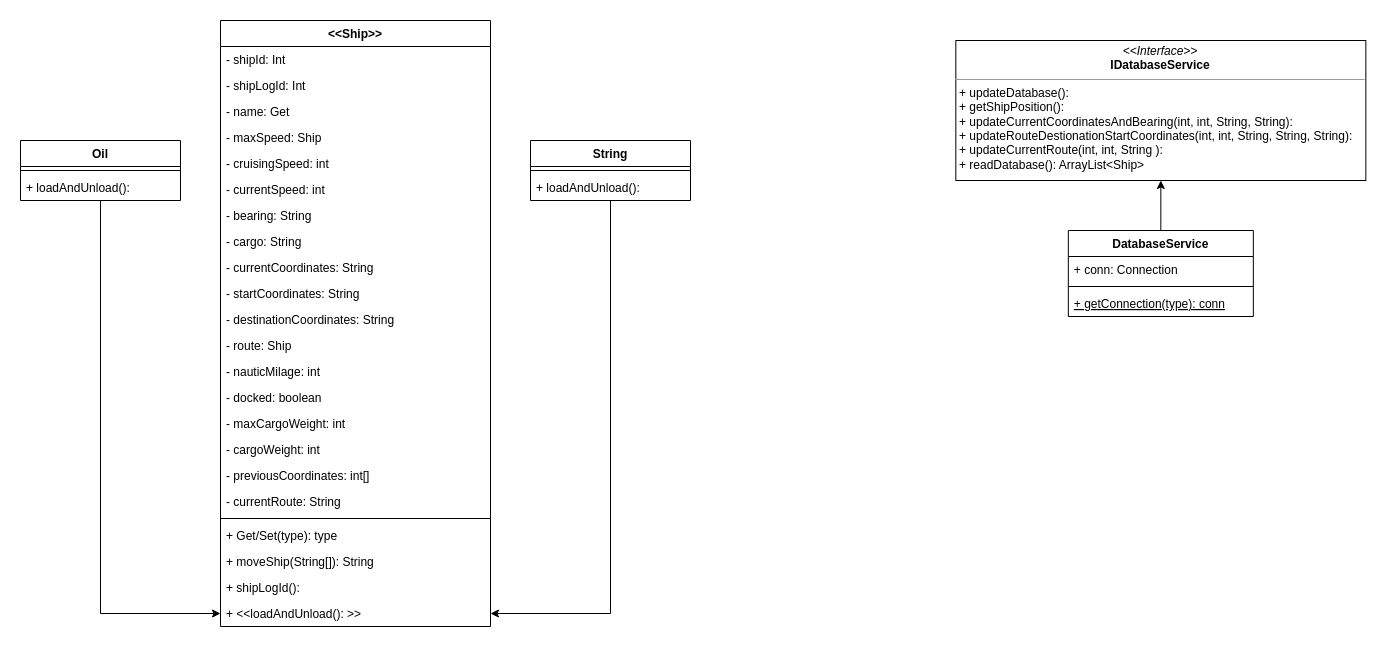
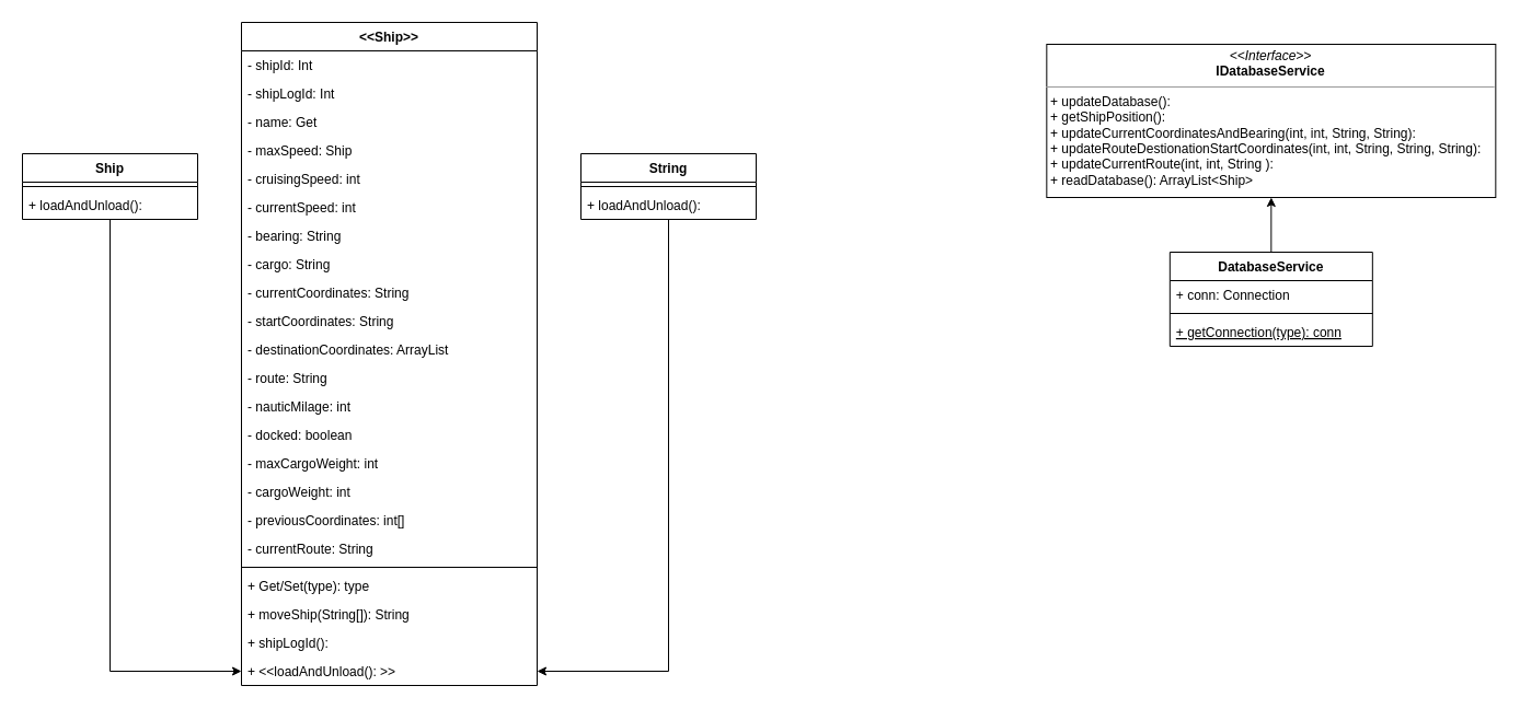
  <mxCell id="0" />
  <mxCell id="1" parent="0" />
  <mxCell id="2" value="&lt;&lt;Ship&gt;&gt;" style="swimlane;fontStyle=1;align=center;verticalAlign=top;childLayout=stackLayout;horizontal=1;startSize=26;horizontalStack=0;resizeParent=1;resizeParentMax=0;resizeLast=0;collapsible=1;marginBottom=0;" vertex="1" parent="1"><mxGeometry x="220" y="20" width="270" height="606" as="geometry" /></mxCell>
  <mxCell id="3" value="- shipId: Int" style="text;strokeColor=none;fillColor=none;align=left;verticalAlign=top;spacingLeft=4;spacingRight=4;overflow=hidden;rotatable=0;points=[[0,0.5],[1,0.5]];portConstraint=eastwest;" vertex="1" parent="2"><mxGeometry y="26" width="270" height="26" as="geometry" /></mxCell>
  <mxCell id="4" value="- shipLogId: Int" style="text;strokeColor=none;fillColor=none;align=left;verticalAlign=top;spacingLeft=4;spacingRight=4;overflow=hidden;rotatable=0;points=[[0,0.5],[1,0.5]];portConstraint=eastwest;" vertex="1" parent="2"><mxGeometry y="52" width="270" height="26" as="geometry" /></mxCell>
  <mxCell id="5" value="- name: Get" style="text;strokeColor=none;fillColor=none;align=left;verticalAlign=top;spacingLeft=4;spacingRight=4;overflow=hidden;rotatable=0;points=[[0,0.5],[1,0.5]];portConstraint=eastwest;" vertex="1" parent="2"><mxGeometry y="78" width="270" height="26" as="geometry" /></mxCell>
  <mxCell id="6" value="- maxSpeed: Ship" style="text;strokeColor=none;fillColor=none;align=left;verticalAlign=top;spacingLeft=4;spacingRight=4;overflow=hidden;rotatable=0;points=[[0,0.5],[1,0.5]];portConstraint=eastwest;" vertex="1" parent="2"><mxGeometry y="104" width="270" height="26" as="geometry" /></mxCell>
  <mxCell id="7" value="- cruisingSpeed: int" style="text;strokeColor=none;fillColor=none;align=left;verticalAlign=top;spacingLeft=4;spacingRight=4;overflow=hidden;rotatable=0;points=[[0,0.5],[1,0.5]];portConstraint=eastwest;" vertex="1" parent="2"><mxGeometry y="130" width="270" height="26" as="geometry" /></mxCell>
  <mxCell id="8" value="- currentSpeed: int" style="text;strokeColor=none;fillColor=none;align=left;verticalAlign=top;spacingLeft=4;spacingRight=4;overflow=hidden;rotatable=0;points=[[0,0.5],[1,0.5]];portConstraint=eastwest;" vertex="1" parent="2"><mxGeometry y="156" width="270" height="26" as="geometry" /></mxCell>
  <mxCell id="9" value="- bearing: String" style="text;strokeColor=none;fillColor=none;align=left;verticalAlign=top;spacingLeft=4;spacingRight=4;overflow=hidden;rotatable=0;points=[[0,0.5],[1,0.5]];portConstraint=eastwest;" vertex="1" parent="2"><mxGeometry y="182" width="270" height="26" as="geometry" /></mxCell>
  <mxCell id="10" value="- cargo: String" style="text;strokeColor=none;fillColor=none;align=left;verticalAlign=top;spacingLeft=4;spacingRight=4;overflow=hidden;rotatable=0;points=[[0,0.5],[1,0.5]];portConstraint=eastwest;" vertex="1" parent="2"><mxGeometry y="208" width="270" height="26" as="geometry" /></mxCell>
  <mxCell id="11" value="- currentCoordinates: String" style="text;strokeColor=none;fillColor=none;align=left;verticalAlign=top;spacingLeft=4;spacingRight=4;overflow=hidden;rotatable=0;points=[[0,0.5],[1,0.5]];portConstraint=eastwest;" vertex="1" parent="2"><mxGeometry y="234" width="270" height="26" as="geometry" /></mxCell>
  <mxCell id="12" value="- startCoordinates: String" style="text;strokeColor=none;fillColor=none;align=left;verticalAlign=top;spacingLeft=4;spacingRight=4;overflow=hidden;rotatable=0;points=[[0,0.5],[1,0.5]];portConstraint=eastwest;" vertex="1" parent="2"><mxGeometry y="260" width="270" height="26" as="geometry" /></mxCell>
- <mxCell id="13" value="- destinationCoordinates: String" style="text;strokeColor=none;fillColor=none;align=left;verticalAlign=top;spacingLeft=4;spacingRight=4;overflow=hidden;rotatable=0;points=[[0,0.5],[1,0.5]];portConstraint=eastwest;" vertex="1" parent="2"><mxGeometry y="286" width="270" height="26" as="geometry" /></mxCell>
- <mxCell id="14" value="- route: Ship" style="text;strokeColor=none;fillColor=none;align=left;verticalAlign=top;spacingLeft=4;spacingRight=4;overflow=hidden;rotatable=0;points=[[0,0.5],[1,0.5]];portConstraint=eastwest;" vertex="1" parent="2"><mxGeometry y="312" width="270" height="26" as="geometry" /></mxCell>
+ <mxCell id="13" value="- destinationCoordinates: ArrayList" style="text;strokeColor=none;fillColor=none;align=left;verticalAlign=top;spacingLeft=4;spacingRight=4;overflow=hidden;rotatable=0;points=[[0,0.5],[1,0.5]];portConstraint=eastwest;" vertex="1" parent="2"><mxGeometry y="286" width="270" height="26" as="geometry" /></mxCell>
+ <mxCell id="14" value="- route: String" style="text;strokeColor=none;fillColor=none;align=left;verticalAlign=top;spacingLeft=4;spacingRight=4;overflow=hidden;rotatable=0;points=[[0,0.5],[1,0.5]];portConstraint=eastwest;" vertex="1" parent="2"><mxGeometry y="312" width="270" height="26" as="geometry" /></mxCell>
  <mxCell id="15" value="- nauticMilage: int" style="text;strokeColor=none;fillColor=none;align=left;verticalAlign=top;spacingLeft=4;spacingRight=4;overflow=hidden;rotatable=0;points=[[0,0.5],[1,0.5]];portConstraint=eastwest;" vertex="1" parent="2"><mxGeometry y="338" width="270" height="26" as="geometry" /></mxCell>
  <mxCell id="16" value="- docked: boolean" style="text;strokeColor=none;fillColor=none;align=left;verticalAlign=top;spacingLeft=4;spacingRight=4;overflow=hidden;rotatable=0;points=[[0,0.5],[1,0.5]];portConstraint=eastwest;" vertex="1" parent="2"><mxGeometry y="364" width="270" height="26" as="geometry" /></mxCell>
  <mxCell id="17" value="- maxCargoWeight: int" style="text;strokeColor=none;fillColor=none;align=left;verticalAlign=top;spacingLeft=4;spacingRight=4;overflow=hidden;rotatable=0;points=[[0,0.5],[1,0.5]];portConstraint=eastwest;" vertex="1" parent="2"><mxGeometry y="390" width="270" height="26" as="geometry" /></mxCell>
  <mxCell id="18" value="- cargoWeight: int" style="text;strokeColor=none;fillColor=none;align=left;verticalAlign=top;spacingLeft=4;spacingRight=4;overflow=hidden;rotatable=0;points=[[0,0.5],[1,0.5]];portConstraint=eastwest;" vertex="1" parent="2"><mxGeometry y="416" width="270" height="26" as="geometry" /></mxCell>
  <mxCell id="19" value="- previousCoordinates: int[]" style="text;strokeColor=none;fillColor=none;align=left;verticalAlign=top;spacingLeft=4;spacingRight=4;overflow=hidden;rotatable=0;points=[[0,0.5],[1,0.5]];portConstraint=eastwest;" vertex="1" parent="2"><mxGeometry y="442" width="270" height="26" as="geometry" /></mxCell>
  <mxCell id="20" value="- currentRoute: String" style="text;strokeColor=none;fillColor=none;align=left;verticalAlign=top;spacingLeft=4;spacingRight=4;overflow=hidden;rotatable=0;points=[[0,0.5],[1,0.5]];portConstraint=eastwest;" vertex="1" parent="2"><mxGeometry y="468" width="270" height="26" as="geometry" /></mxCell>
  <mxCell id="21" value="" style="line;strokeWidth=1;fillColor=none;align=left;verticalAlign=middle;spacingTop=-1;spacingLeft=3;spacingRight=3;rotatable=0;labelPosition=right;points=[];portConstraint=eastwest;" vertex="1" parent="2"><mxGeometry y="494" width="270" height="8" as="geometry" /></mxCell>
  <mxCell id="22" value="+ Get/Set(type): type" style="text;strokeColor=none;fillColor=none;align=left;verticalAlign=top;spacingLeft=4;spacingRight=4;overflow=hidden;rotatable=0;points=[[0,0.5],[1,0.5]];portConstraint=eastwest;" vertex="1" parent="2"><mxGeometry y="502" width="270" height="26" as="geometry" /></mxCell>
  <mxCell id="23" value="+ moveShip(String[]): String" style="text;strokeColor=none;fillColor=none;align=left;verticalAlign=top;spacingLeft=4;spacingRight=4;overflow=hidden;rotatable=0;points=[[0,0.5],[1,0.5]];portConstraint=eastwest;" vertex="1" parent="2"><mxGeometry y="528" width="270" height="26" as="geometry" /></mxCell>
  <mxCell id="24" value="+ shipLogId(): " style="text;strokeColor=none;fillColor=none;align=left;verticalAlign=top;spacingLeft=4;spacingRight=4;overflow=hidden;rotatable=0;points=[[0,0.5],[1,0.5]];portConstraint=eastwest;" vertex="1" parent="2"><mxGeometry y="554" width="270" height="26" as="geometry" /></mxCell>
  <mxCell id="25" value="+ &lt;&lt;loadAndUnload(): &gt;&gt;" style="text;strokeColor=none;fillColor=none;align=left;verticalAlign=top;spacingLeft=4;spacingRight=4;overflow=hidden;rotatable=0;points=[[0,0.5],[1,0.5]];portConstraint=eastwest;" vertex="1" parent="2"><mxGeometry y="580" width="270" height="26" as="geometry" /></mxCell>
  <mxCell id="26" style="edgeStyle=orthogonalEdgeStyle;rounded=0;orthogonalLoop=1;jettySize=auto;html=1;" edge="1" parent="1" source="27" target="25"><mxGeometry relative="1" as="geometry"><mxPoint x="310" y="610" as="targetPoint" /></mxGeometry></mxCell>
- <mxCell id="27" value="Oil" style="swimlane;fontStyle=1;align=center;verticalAlign=top;childLayout=stackLayout;horizontal=1;startSize=26;horizontalStack=0;resizeParent=1;resizeParentMax=0;resizeLast=0;collapsible=1;marginBottom=0;" vertex="1" parent="1"><mxGeometry x="20" y="140" width="160" height="60" as="geometry" /></mxCell>
+ <mxCell id="27" value="Ship" style="swimlane;fontStyle=1;align=center;verticalAlign=top;childLayout=stackLayout;horizontal=1;startSize=26;horizontalStack=0;resizeParent=1;resizeParentMax=0;resizeLast=0;collapsible=1;marginBottom=0;" vertex="1" parent="1"><mxGeometry x="20" y="140" width="160" height="60" as="geometry" /></mxCell>
  <mxCell id="28" value="" style="line;strokeWidth=1;fillColor=none;align=left;verticalAlign=middle;spacingTop=-1;spacingLeft=3;spacingRight=3;rotatable=0;labelPosition=right;points=[];portConstraint=eastwest;" vertex="1" parent="27"><mxGeometry y="26" width="160" height="8" as="geometry" /></mxCell>
  <mxCell id="29" value="+ loadAndUnload(): " style="text;strokeColor=none;fillColor=none;align=left;verticalAlign=top;spacingLeft=4;spacingRight=4;overflow=hidden;rotatable=0;points=[[0,0.5],[1,0.5]];portConstraint=eastwest;" vertex="1" parent="27"><mxGeometry y="34" width="160" height="26" as="geometry" /></mxCell>
  <mxCell id="30" style="edgeStyle=orthogonalEdgeStyle;rounded=0;orthogonalLoop=1;jettySize=auto;html=1;entryX=1;entryY=0.5;entryDx=0;entryDy=0;" edge="1" parent="1" source="31" target="25"><mxGeometry relative="1" as="geometry" /></mxCell>
  <mxCell id="31" value="String" style="swimlane;fontStyle=1;align=center;verticalAlign=top;childLayout=stackLayout;horizontal=1;startSize=26;horizontalStack=0;resizeParent=1;resizeParentMax=0;resizeLast=0;collapsible=1;marginBottom=0;" vertex="1" parent="1"><mxGeometry x="530" y="140" width="160" height="60" as="geometry" /></mxCell>
  <mxCell id="32" value="" style="line;strokeWidth=1;fillColor=none;align=left;verticalAlign=middle;spacingTop=-1;spacingLeft=3;spacingRight=3;rotatable=0;labelPosition=right;points=[];portConstraint=eastwest;" vertex="1" parent="31"><mxGeometry y="26" width="160" height="8" as="geometry" /></mxCell>
  <mxCell id="33" value="+ loadAndUnload(): " style="text;strokeColor=none;fillColor=none;align=left;verticalAlign=top;spacingLeft=4;spacingRight=4;overflow=hidden;rotatable=0;points=[[0,0.5],[1,0.5]];portConstraint=eastwest;" vertex="1" parent="31"><mxGeometry y="34" width="160" height="26" as="geometry" /></mxCell>
  <mxCell id="34" value="&lt;p style=&quot;margin: 0px ; margin-top: 4px ; text-align: center&quot;&gt;&lt;i&gt;&amp;lt;&amp;lt;Interface&amp;gt;&amp;gt;&lt;/i&gt;&lt;br&gt;&lt;b&gt;IDatabaseService&lt;/b&gt;&lt;/p&gt;&lt;hr size=&quot;1&quot;&gt;&lt;p style=&quot;margin: 0px ; margin-left: 4px&quot;&gt;+ updateDatabase():&lt;br&gt;+ getShipPosition():&lt;/p&gt;&lt;p style=&quot;margin: 0px ; margin-left: 4px&quot;&gt;+&amp;nbsp;updateCurrentCoordinatesAndBearing(int, int, String, String):&lt;/p&gt;&lt;p style=&quot;margin: 0px ; margin-left: 4px&quot;&gt;+ updateRouteDestionationStartCoordinates(int, int, String, String,&amp;nbsp;&lt;span&gt;String):&lt;/span&gt;&lt;/p&gt;&lt;p style=&quot;margin: 0px ; margin-left: 4px&quot;&gt;&lt;span&gt;+ updateCurrentRoute(int, int, String ):&lt;br&gt;&lt;/span&gt;&lt;/p&gt;&lt;p style=&quot;margin: 0px ; margin-left: 4px&quot;&gt;&lt;span&gt;+ readDatabase(): ArrayList&amp;lt;Ship&amp;gt;&amp;nbsp;&lt;/span&gt;&lt;/p&gt;" style="verticalAlign=top;align=left;overflow=fill;fontSize=12;fontFamily=Helvetica;html=1;rounded=0;shadow=0;comic=0;labelBackgroundColor=none;strokeWidth=1" vertex="1" parent="1"><mxGeometry x="955.33" y="40" width="410" height="140" as="geometry" /></mxCell>
  <mxCell id="35" style="edgeStyle=orthogonalEdgeStyle;rounded=0;orthogonalLoop=1;jettySize=auto;html=1;entryX=0.5;entryY=1;entryDx=0;entryDy=0;" edge="1" parent="1" source="36" target="34"><mxGeometry relative="1" as="geometry" /></mxCell>
  <mxCell id="36" value="DatabaseService" style="swimlane;fontStyle=1;align=center;verticalAlign=top;childLayout=stackLayout;horizontal=1;startSize=26;horizontalStack=0;resizeParent=1;resizeParentMax=0;resizeLast=0;collapsible=1;marginBottom=0;" vertex="1" parent="1"><mxGeometry x="1067.83" y="230" width="185" height="86" as="geometry" /></mxCell>
  <mxCell id="37" value="+ conn: Connection" style="text;strokeColor=none;fillColor=none;align=left;verticalAlign=top;spacingLeft=4;spacingRight=4;overflow=hidden;rotatable=0;points=[[0,0.5],[1,0.5]];portConstraint=eastwest;" vertex="1" parent="36"><mxGeometry y="26" width="185" height="26" as="geometry" /></mxCell>
  <mxCell id="38" value="" style="line;strokeWidth=1;fillColor=none;align=left;verticalAlign=middle;spacingTop=-1;spacingLeft=3;spacingRight=3;rotatable=0;labelPosition=right;points=[];portConstraint=eastwest;" vertex="1" parent="36"><mxGeometry y="52" width="185" height="8" as="geometry" /></mxCell>
  <mxCell id="39" value="+ getConnection(type): conn" style="text;strokeColor=none;fillColor=none;align=left;verticalAlign=top;spacingLeft=4;spacingRight=4;overflow=hidden;rotatable=0;points=[[0,0.5],[1,0.5]];portConstraint=eastwest;fontStyle=4" vertex="1" parent="36"><mxGeometry y="60" width="185" height="26" as="geometry" /></mxCell>
